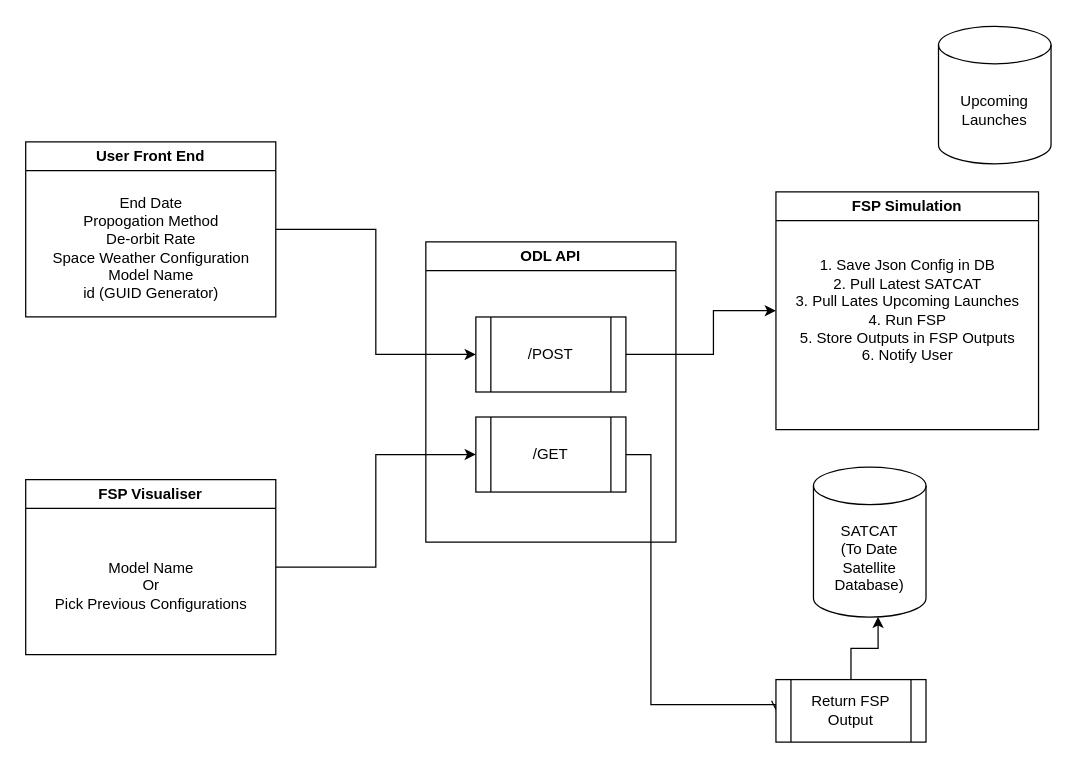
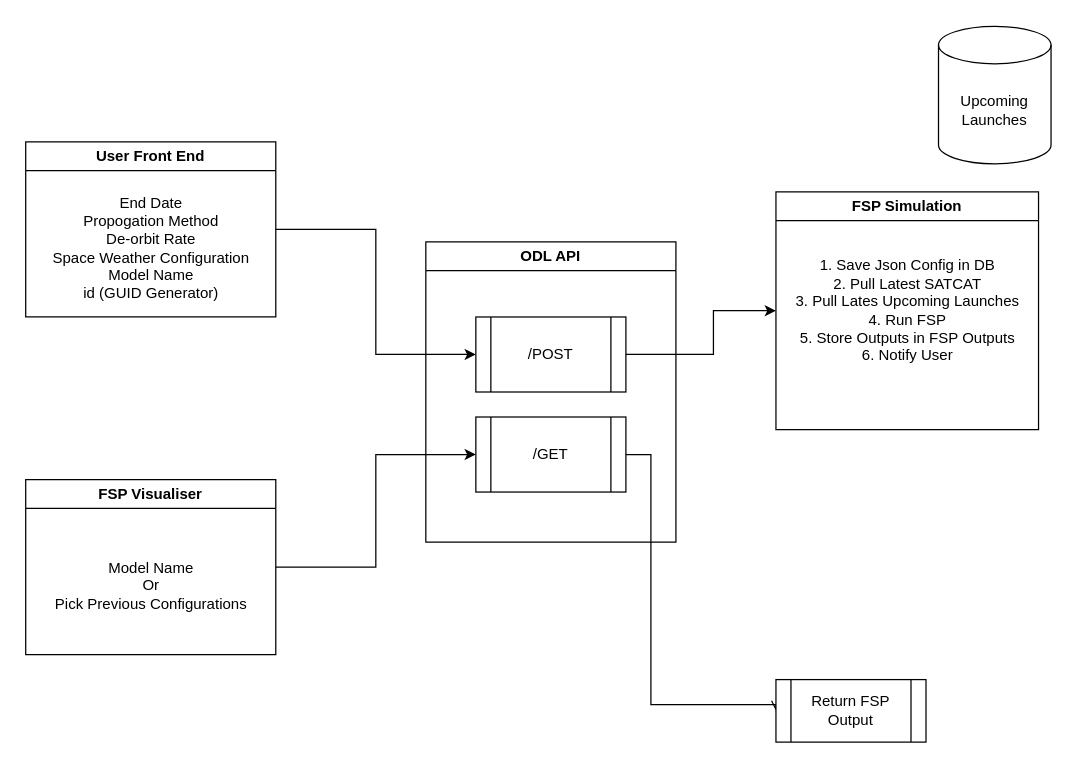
  <mxCell id="0" />
  <mxCell id="1" parent="0" />
- <mxCell id="2" value="SATCAT&lt;br&gt;(To Date Satellite Database)" style="shape=cylinder3;whiteSpace=wrap;html=1;boundedLbl=1;backgroundOutline=1;size=15;" vertex="1" parent="1"><mxGeometry x="650" y="373" width="90" height="120" as="geometry" /></mxCell>
  <mxCell id="3" value="Upcoming Launches" style="shape=cylinder3;whiteSpace=wrap;html=1;boundedLbl=1;backgroundOutline=1;size=15;" vertex="1" parent="1"><mxGeometry x="750" y="20.5" width="90" height="110" as="geometry" /></mxCell>
  <mxCell id="4" style="edgeStyle=orthogonalEdgeStyle;rounded=0;orthogonalLoop=1;jettySize=auto;html=1;" edge="1" parent="1" source="5" target="11"><mxGeometry relative="1" as="geometry" /></mxCell>
  <mxCell id="5" value="User Front End" style="swimlane;whiteSpace=wrap;html=1;" vertex="1" parent="1"><mxGeometry x="20" y="113" width="200" height="140" as="geometry" /></mxCell>
  <mxCell id="6" value="End Date&lt;br&gt;Propogation Method&lt;br&gt;De-orbit Rate&lt;br&gt;Space Weather Configuration&lt;br&gt;Model Name&lt;br&gt;id (GUID Generator)" style="text;html=1;align=center;verticalAlign=middle;resizable=0;points=[];autosize=1;strokeColor=none;fillColor=none;" vertex="1" parent="5"><mxGeometry x="10" y="35" width="180" height="100" as="geometry" /></mxCell>
  <mxCell id="7" style="edgeStyle=orthogonalEdgeStyle;rounded=0;orthogonalLoop=1;jettySize=auto;html=1;" edge="1" parent="1" source="8" target="12"><mxGeometry relative="1" as="geometry" /></mxCell>
  <mxCell id="8" value="FSP Visualiser" style="swimlane;whiteSpace=wrap;html=1;" vertex="1" parent="1"><mxGeometry x="20" y="383" width="200" height="140" as="geometry" /></mxCell>
  <mxCell id="9" value="Model Name&lt;br&gt;Or&lt;br&gt;Pick Previous Configurations" style="text;html=1;align=center;verticalAlign=middle;resizable=0;points=[];autosize=1;strokeColor=none;fillColor=none;" vertex="1" parent="8"><mxGeometry x="10" y="55" width="180" height="60" as="geometry" /></mxCell>
  <mxCell id="10" value="ODL API" style="swimlane;whiteSpace=wrap;html=1;" vertex="1" parent="1"><mxGeometry x="340" y="193" width="200" height="240" as="geometry" /></mxCell>
  <mxCell id="11" value="/POST" style="shape=process;whiteSpace=wrap;html=1;backgroundOutline=1;" vertex="1" parent="10"><mxGeometry x="40" y="60" width="120" height="60" as="geometry" /></mxCell>
  <mxCell id="12" value="/GET" style="shape=process;whiteSpace=wrap;html=1;backgroundOutline=1;" vertex="1" parent="10"><mxGeometry x="40" y="140" width="120" height="60" as="geometry" /></mxCell>
  <mxCell id="13" value="" style="edgeStyle=orthogonalEdgeStyle;rounded=0;orthogonalLoop=1;jettySize=auto;html=1;entryX=0;entryY=0.5;entryDx=0;entryDy=0;endArrow=open;" edge="1" parent="1" source="12" target="15"><mxGeometry relative="1" as="geometry"><mxPoint x="795" y="473" as="targetPoint" /><mxPoint x="439.966" y="393" as="sourcePoint" /><Array as="points"><mxPoint x="520" y="363" /><mxPoint x="520" y="563" /></Array></mxGeometry></mxCell>
- <mxCell id="14" style="edgeStyle=orthogonalEdgeStyle;rounded=0;orthogonalLoop=1;jettySize=auto;html=1;entryX=0.574;entryY=0.998;entryDx=0;entryDy=0;entryPerimeter=0;" edge="1" parent="1" source="15" target="2"><mxGeometry relative="1" as="geometry" /></mxCell>
  <mxCell id="15" value="Return FSP Output" style="shape=process;whiteSpace=wrap;html=1;backgroundOutline=1;" vertex="1" parent="1"><mxGeometry x="620" y="543" width="120" height="50" as="geometry" /></mxCell>
  <mxCell id="16" value="FSP Simulation" style="swimlane;whiteSpace=wrap;html=1;" vertex="1" parent="1"><mxGeometry x="620" y="153" width="210" height="190" as="geometry" /></mxCell>
  <mxCell id="17" value="1. Save Json Config in DB&lt;br&gt;2. Pull Latest SATCAT&lt;br&gt;3. Pull Lates Upcoming Launches&lt;br&gt;4. Run FSP&lt;br&gt;5. Store Outputs in FSP Outputs&lt;br&gt;6. Notify User" style="text;html=1;align=center;verticalAlign=middle;resizable=0;points=[];autosize=1;strokeColor=none;fillColor=none;" vertex="1" parent="16"><mxGeometry x="5" y="45" width="200" height="100" as="geometry" /></mxCell>
  <mxCell id="18" style="edgeStyle=orthogonalEdgeStyle;rounded=0;orthogonalLoop=1;jettySize=auto;html=1;entryX=0;entryY=0.5;entryDx=0;entryDy=0;" edge="1" parent="1" source="11" target="16"><mxGeometry relative="1" as="geometry"><mxPoint x="610" y="248" as="targetPoint" /><Array as="points"><mxPoint x="570" y="283" /><mxPoint x="570" y="248" /></Array></mxGeometry></mxCell>
